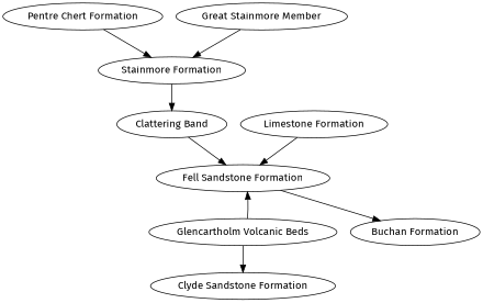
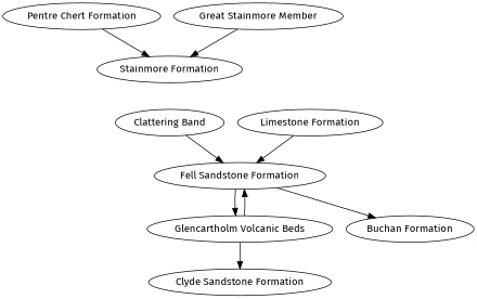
  strict digraph {
    fontname="Fira Sans"
    node [fontname="Fira Sans"]
    edge [fontname="Fira Sans"]
    "Fell Sandstone Formation"
    "Glencartholm Volcanic Beds"
    "Buchan Formation"
    "Clyde Sandstone Formation"
    "Clattering Band"
    "Pentre Chert Formation"
    "Stainmore Formation"
    n8 [label="Great Stainmore Member"]
    n9 [label="Limestone Formation"]
+   "Fell Sandstone Formation" -> "Glencartholm Volcanic Beds"
    "Fell Sandstone Formation" -> "Buchan Formation"
    "Glencartholm Volcanic Beds" -> "Fell Sandstone Formation"
    "Glencartholm Volcanic Beds" -> "Clyde Sandstone Formation"
    "Clattering Band" -> "Fell Sandstone Formation"
    "Pentre Chert Formation" -> "Stainmore Formation"
-   "Stainmore Formation" -> "Clattering Band"
    n8 -> "Stainmore Formation"
    n9 -> "Fell Sandstone Formation"
  }
